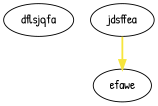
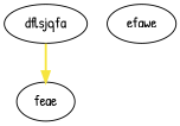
  digraph {
    fontname="Patrick Hand"
    node [fontname="Patrick Hand"]
    edge [arrowhead=normal color="#f6e53d" style=bold fontname="Patrick Hand"]
    dflsjqfa [height=0.5 width=1.0652]
-   jdsffea [height=0.5 width=0.97491]
+   feae [height=0.5 width=0.75]
    efawe [height=0.5 width=0.88464]
-   jdsffea -> efawe
+   dflsjqfa -> feae
  }
